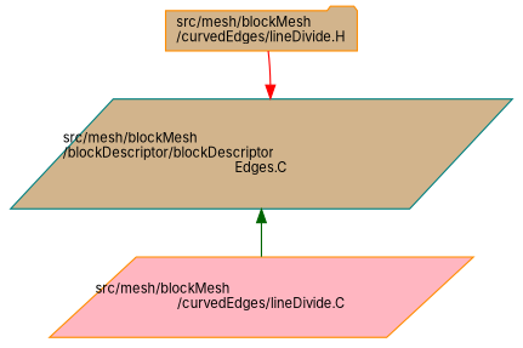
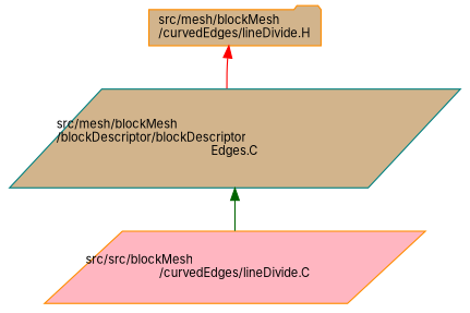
  digraph {
    fontname=Inter
    node [color=darkorange fillcolor=tan fontname=Inter fontsize=10 shape=parallelogram style=filled]
    edge [dir=back fontname=Inter fontsize=10 labelfontname=Helvetica labelfontsize=10 style=solid]
    n1 [fontcolor=black height=0.2 label="src/mesh/blockMesh\l/curvedEdges/lineDivide.H" shape=folder width=0.4]
    n2 [color=teal height=0.2 label="src/mesh/blockMesh\l/blockDescriptor/blockDescriptor\lEdges.C" width=0.4]
-   n3 [fillcolor=lightpink height=0.2 label="src/mesh/blockMesh\l/curvedEdges/lineDivide.C" width=0.4]
-   n2 -> n1 [color=red]
+   n3 [fillcolor=lightpink height=0.2 label="src/src/blockMesh\l/curvedEdges/lineDivide.C" width=0.4]
+   n1 -> n2 [color=red]
    n2 -> n3 [color=darkgreen]
  }
